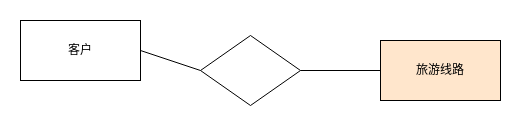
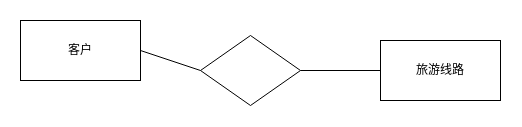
  <mxCell id="0" />
  <mxCell id="1" parent="0" />
  <mxCell id="2" value="客户" style="rounded=0;whiteSpace=wrap;html=1;sketch=0;" vertex="1" parent="1"><mxGeometry x="20" y="20" width="120" height="60" as="geometry" /></mxCell>
  <mxCell id="3" value="" style="rhombus;whiteSpace=wrap;html=1;rounded=0;sketch=0;" vertex="1" parent="1"><mxGeometry x="200" y="35" width="100" height="70" as="geometry" /></mxCell>
- <mxCell id="4" value="旅游线路" style="rounded=0;whiteSpace=wrap;html=1;sketch=0;fillColor=#ffe6cc;" vertex="1" parent="1"><mxGeometry x="380" y="40" width="120" height="60" as="geometry" /></mxCell>
+ <mxCell id="4" value="旅游线路" style="rounded=0;whiteSpace=wrap;html=1;sketch=0;" vertex="1" parent="1"><mxGeometry x="380" y="40" width="120" height="60" as="geometry" /></mxCell>
  <mxCell id="5" value="" style="endArrow=none;html=1;rounded=1;sketch=0;curved=0;entryX=0;entryY=0.5;entryDx=0;entryDy=0;exitX=1;exitY=0.5;exitDx=0;exitDy=0;" edge="1" parent="1" source="2" target="3"><mxGeometry width="50" height="50" relative="1" as="geometry"><mxPoint x="240" y="110" as="sourcePoint" /><mxPoint x="290" y="60" as="targetPoint" /></mxGeometry></mxCell>
  <mxCell id="6" value="" style="endArrow=none;html=1;rounded=1;sketch=0;curved=0;exitX=1;exitY=0.5;exitDx=0;exitDy=0;" edge="1" parent="1" source="3"><mxGeometry width="50" height="50" relative="1" as="geometry"><mxPoint x="314" y="69.5" as="sourcePoint" /><mxPoint x="380" y="70" as="targetPoint" /></mxGeometry></mxCell>
